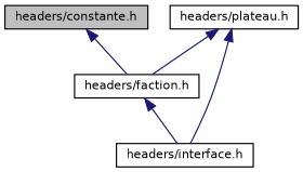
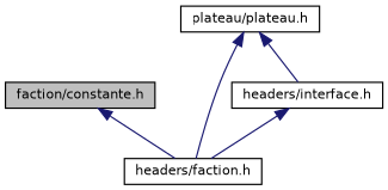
  digraph {
    node [color=black fillcolor=white fontname=Helvetica fontsize=10 shape=record style=filled]
    edge [color=midnightblue dir=back fontname=Helvetica fontsize=10 labelfontname=Helvetica labelfontsize=10 style=solid]
-   n1 [fillcolor=grey75 fontcolor=black height=0.2 label="headers/constante.h" width=0.4]
+   n1 [fillcolor=grey75 fontcolor=black height=0.2 label="faction/constante.h" width=0.4]
    n2 [height=0.2 label="headers/faction.h" width=0.4]
    n3 [height=0.2 label="headers/interface.h" width=0.4]
-   n4 [height=0.2 label="headers/plateau.h" width=0.4]
+   n4 [height=0.2 label="plateau/plateau.h" width=0.4]
    n1 -> n2
-   n2 -> n3
+   n3 -> n2
    n4 -> n2
    n4 -> n3
  }
